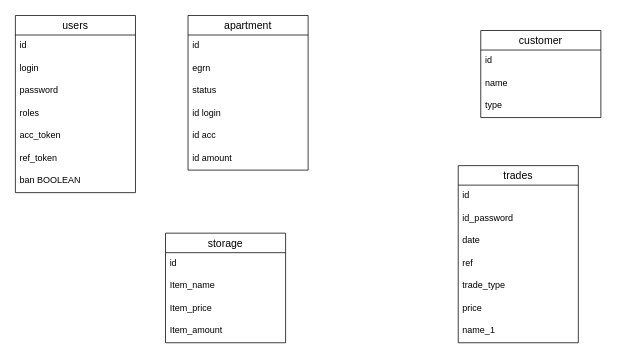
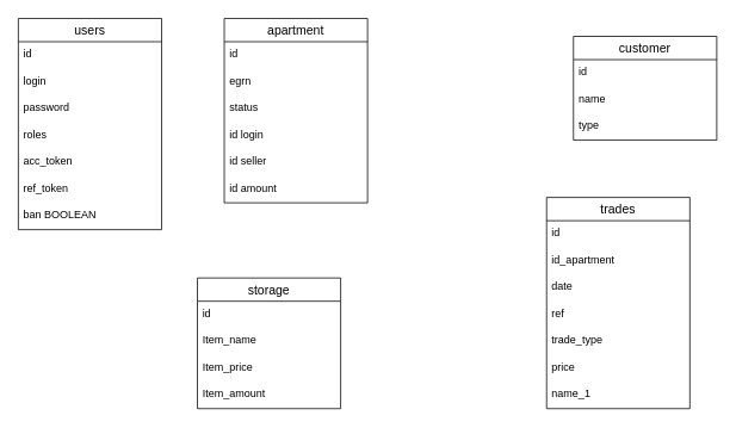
  <mxCell id="0" />
  <mxCell id="1" parent="0" />
  <mxCell id="2" value="apartment" style="swimlane;fontStyle=0;childLayout=stackLayout;horizontal=1;startSize=26;horizontalStack=0;resizeParent=1;resizeParentMax=0;resizeLast=0;collapsible=1;marginBottom=0;align=center;fontSize=14;" vertex="1" parent="1"><mxGeometry x="250" y="20" width="160" height="206" as="geometry" /></mxCell>
  <mxCell id="3" value="id" style="text;strokeColor=none;fillColor=none;spacingLeft=4;spacingRight=4;overflow=hidden;rotatable=0;points=[[0,0.5],[1,0.5]];portConstraint=eastwest;fontSize=12;" vertex="1" parent="2"><mxGeometry y="26" width="160" height="30" as="geometry" /></mxCell>
  <mxCell id="4" value="egrn" style="text;strokeColor=none;fillColor=none;spacingLeft=4;spacingRight=4;overflow=hidden;rotatable=0;points=[[0,0.5],[1,0.5]];portConstraint=eastwest;fontSize=12;" vertex="1" parent="2"><mxGeometry y="56" width="160" height="30" as="geometry" /></mxCell>
  <mxCell id="5" value="status" style="text;strokeColor=none;fillColor=none;spacingLeft=4;spacingRight=4;overflow=hidden;rotatable=0;points=[[0,0.5],[1,0.5]];portConstraint=eastwest;fontSize=12;" vertex="1" parent="2"><mxGeometry y="86" width="160" height="30" as="geometry" /></mxCell>
  <mxCell id="6" value="id login" style="text;strokeColor=none;fillColor=none;spacingLeft=4;spacingRight=4;overflow=hidden;rotatable=0;points=[[0,0.5],[1,0.5]];portConstraint=eastwest;fontSize=12;" vertex="1" parent="2"><mxGeometry y="116" width="160" height="30" as="geometry" /></mxCell>
- <mxCell id="7" value="id acc" style="text;strokeColor=none;fillColor=none;spacingLeft=4;spacingRight=4;overflow=hidden;rotatable=0;points=[[0,0.5],[1,0.5]];portConstraint=eastwest;fontSize=12;" vertex="1" parent="2"><mxGeometry y="146" width="160" height="30" as="geometry" /></mxCell>
+ <mxCell id="7" value="id seller" style="text;strokeColor=none;fillColor=none;spacingLeft=4;spacingRight=4;overflow=hidden;rotatable=0;points=[[0,0.5],[1,0.5]];portConstraint=eastwest;fontSize=12;" vertex="1" parent="2"><mxGeometry y="146" width="160" height="30" as="geometry" /></mxCell>
  <mxCell id="8" value="id amount" style="text;strokeColor=none;fillColor=none;spacingLeft=4;spacingRight=4;overflow=hidden;rotatable=0;points=[[0,0.5],[1,0.5]];portConstraint=eastwest;fontSize=12;" vertex="1" parent="2"><mxGeometry y="176" width="160" height="30" as="geometry" /></mxCell>
  <mxCell id="9" value="users" style="swimlane;fontStyle=0;childLayout=stackLayout;horizontal=1;startSize=26;horizontalStack=0;resizeParent=1;resizeParentMax=0;resizeLast=0;collapsible=1;marginBottom=0;align=center;fontSize=14;" vertex="1" parent="1"><mxGeometry x="20" y="20" width="160" height="236" as="geometry" /></mxCell>
  <mxCell id="10" value="id" style="text;strokeColor=none;fillColor=none;spacingLeft=4;spacingRight=4;overflow=hidden;rotatable=0;points=[[0,0.5],[1,0.5]];portConstraint=eastwest;fontSize=12;" vertex="1" parent="9"><mxGeometry y="26" width="160" height="30" as="geometry" /></mxCell>
  <mxCell id="11" value="login" style="text;strokeColor=none;fillColor=none;spacingLeft=4;spacingRight=4;overflow=hidden;rotatable=0;points=[[0,0.5],[1,0.5]];portConstraint=eastwest;fontSize=12;" vertex="1" parent="9"><mxGeometry y="56" width="160" height="30" as="geometry" /></mxCell>
  <mxCell id="12" value="password" style="text;strokeColor=none;fillColor=none;spacingLeft=4;spacingRight=4;overflow=hidden;rotatable=0;points=[[0,0.5],[1,0.5]];portConstraint=eastwest;fontSize=12;" vertex="1" parent="9"><mxGeometry y="86" width="160" height="30" as="geometry" /></mxCell>
  <mxCell id="13" value="roles" style="text;strokeColor=none;fillColor=none;spacingLeft=4;spacingRight=4;overflow=hidden;rotatable=0;points=[[0,0.5],[1,0.5]];portConstraint=eastwest;fontSize=12;" vertex="1" parent="9"><mxGeometry y="116" width="160" height="30" as="geometry" /></mxCell>
  <mxCell id="14" value="acc_token" style="text;strokeColor=none;fillColor=none;spacingLeft=4;spacingRight=4;overflow=hidden;rotatable=0;points=[[0,0.5],[1,0.5]];portConstraint=eastwest;fontSize=12;" vertex="1" parent="9"><mxGeometry y="146" width="160" height="30" as="geometry" /></mxCell>
  <mxCell id="15" value="ref_token" style="text;strokeColor=none;fillColor=none;spacingLeft=4;spacingRight=4;overflow=hidden;rotatable=0;points=[[0,0.5],[1,0.5]];portConstraint=eastwest;fontSize=12;" vertex="1" parent="9"><mxGeometry y="176" width="160" height="30" as="geometry" /></mxCell>
  <mxCell id="16" value="ban BOOLEAN" style="text;strokeColor=none;fillColor=none;spacingLeft=4;spacingRight=4;overflow=hidden;rotatable=0;points=[[0,0.5],[1,0.5]];portConstraint=eastwest;fontSize=12;" vertex="1" parent="9"><mxGeometry y="206" width="160" height="30" as="geometry" /></mxCell>
  <mxCell id="17" value="customer" style="swimlane;fontStyle=0;childLayout=stackLayout;horizontal=1;startSize=26;horizontalStack=0;resizeParent=1;resizeParentMax=0;resizeLast=0;collapsible=1;marginBottom=0;align=center;fontSize=14;" vertex="1" parent="1"><mxGeometry x="640" y="40" width="160" height="116" as="geometry" /></mxCell>
  <mxCell id="18" value="id" style="text;strokeColor=none;fillColor=none;spacingLeft=4;spacingRight=4;overflow=hidden;rotatable=0;points=[[0,0.5],[1,0.5]];portConstraint=eastwest;fontSize=12;" vertex="1" parent="17"><mxGeometry y="26" width="160" height="30" as="geometry" /></mxCell>
  <mxCell id="19" value="name" style="text;strokeColor=none;fillColor=none;spacingLeft=4;spacingRight=4;overflow=hidden;rotatable=0;points=[[0,0.5],[1,0.5]];portConstraint=eastwest;fontSize=12;" vertex="1" parent="17"><mxGeometry y="56" width="160" height="30" as="geometry" /></mxCell>
  <mxCell id="20" value="type" style="text;strokeColor=none;fillColor=none;spacingLeft=4;spacingRight=4;overflow=hidden;rotatable=0;points=[[0,0.5],[1,0.5]];portConstraint=eastwest;fontSize=12;" vertex="1" parent="17"><mxGeometry y="86" width="160" height="30" as="geometry" /></mxCell>
  <mxCell id="21" value="trades" style="swimlane;fontStyle=0;childLayout=stackLayout;horizontal=1;startSize=26;horizontalStack=0;resizeParent=1;resizeParentMax=0;resizeLast=0;collapsible=1;marginBottom=0;align=center;fontSize=14;" vertex="1" parent="1"><mxGeometry x="610" y="220" width="160" height="236" as="geometry" /></mxCell>
  <mxCell id="22" value="id" style="text;strokeColor=none;fillColor=none;spacingLeft=4;spacingRight=4;overflow=hidden;rotatable=0;points=[[0,0.5],[1,0.5]];portConstraint=eastwest;fontSize=12;" vertex="1" parent="21"><mxGeometry y="26" width="160" height="30" as="geometry" /></mxCell>
- <mxCell id="23" value="id_password" style="text;strokeColor=none;fillColor=none;spacingLeft=4;spacingRight=4;overflow=hidden;rotatable=0;points=[[0,0.5],[1,0.5]];portConstraint=eastwest;fontSize=12;" vertex="1" parent="21"><mxGeometry y="56" width="160" height="30" as="geometry" /></mxCell>
+ <mxCell id="23" value="id_apartment" style="text;strokeColor=none;fillColor=none;spacingLeft=4;spacingRight=4;overflow=hidden;rotatable=0;points=[[0,0.5],[1,0.5]];portConstraint=eastwest;fontSize=12;" vertex="1" parent="21"><mxGeometry y="56" width="160" height="30" as="geometry" /></mxCell>
  <mxCell id="24" value="date" style="text;strokeColor=none;fillColor=none;spacingLeft=4;spacingRight=4;overflow=hidden;rotatable=0;points=[[0,0.5],[1,0.5]];portConstraint=eastwest;fontSize=12;" vertex="1" parent="21"><mxGeometry y="86" width="160" height="30" as="geometry" /></mxCell>
  <mxCell id="25" value="ref" style="text;strokeColor=none;fillColor=none;spacingLeft=4;spacingRight=4;overflow=hidden;rotatable=0;points=[[0,0.5],[1,0.5]];portConstraint=eastwest;fontSize=12;" vertex="1" parent="21"><mxGeometry y="116" width="160" height="30" as="geometry" /></mxCell>
  <mxCell id="26" value="trade_type" style="text;strokeColor=none;fillColor=none;spacingLeft=4;spacingRight=4;overflow=hidden;rotatable=0;points=[[0,0.5],[1,0.5]];portConstraint=eastwest;fontSize=12;" vertex="1" parent="21"><mxGeometry y="146" width="160" height="30" as="geometry" /></mxCell>
  <mxCell id="27" value="price" style="text;strokeColor=none;fillColor=none;spacingLeft=4;spacingRight=4;overflow=hidden;rotatable=0;points=[[0,0.5],[1,0.5]];portConstraint=eastwest;fontSize=12;" vertex="1" parent="21"><mxGeometry y="176" width="160" height="30" as="geometry" /></mxCell>
  <mxCell id="28" value="name_1" style="text;strokeColor=none;fillColor=none;spacingLeft=4;spacingRight=4;overflow=hidden;rotatable=0;points=[[0,0.5],[1,0.5]];portConstraint=eastwest;fontSize=12;" vertex="1" parent="21"><mxGeometry y="206" width="160" height="30" as="geometry" /></mxCell>
  <mxCell id="29" value="storage" style="swimlane;fontStyle=0;childLayout=stackLayout;horizontal=1;startSize=26;horizontalStack=0;resizeParent=1;resizeParentMax=0;resizeLast=0;collapsible=1;marginBottom=0;align=center;fontSize=14;" vertex="1" parent="1"><mxGeometry x="220" y="310" width="160" height="146" as="geometry" /></mxCell>
  <mxCell id="30" value="id" style="text;strokeColor=none;fillColor=none;spacingLeft=4;spacingRight=4;overflow=hidden;rotatable=0;points=[[0,0.5],[1,0.5]];portConstraint=eastwest;fontSize=12;" vertex="1" parent="29"><mxGeometry y="26" width="160" height="30" as="geometry" /></mxCell>
  <mxCell id="31" value="Item_name" style="text;strokeColor=none;fillColor=none;spacingLeft=4;spacingRight=4;overflow=hidden;rotatable=0;points=[[0,0.5],[1,0.5]];portConstraint=eastwest;fontSize=12;" vertex="1" parent="29"><mxGeometry y="56" width="160" height="30" as="geometry" /></mxCell>
  <mxCell id="32" value="Item_price" style="text;strokeColor=none;fillColor=none;spacingLeft=4;spacingRight=4;overflow=hidden;rotatable=0;points=[[0,0.5],[1,0.5]];portConstraint=eastwest;fontSize=12;" vertex="1" parent="29"><mxGeometry y="86" width="160" height="30" as="geometry" /></mxCell>
  <mxCell id="33" value="Item_amount" style="text;strokeColor=none;fillColor=none;spacingLeft=4;spacingRight=4;overflow=hidden;rotatable=0;points=[[0,0.5],[1,0.5]];portConstraint=eastwest;fontSize=12;" vertex="1" parent="29"><mxGeometry y="116" width="160" height="30" as="geometry" /></mxCell>
